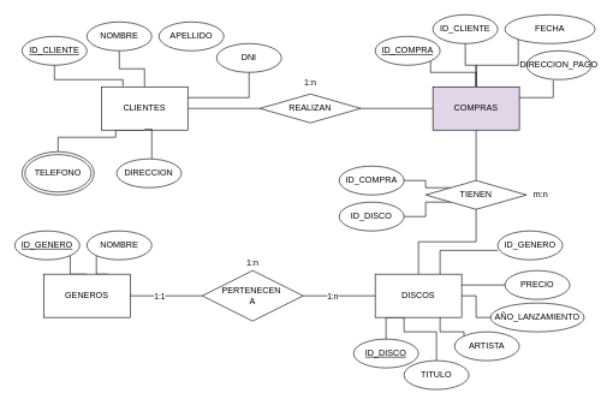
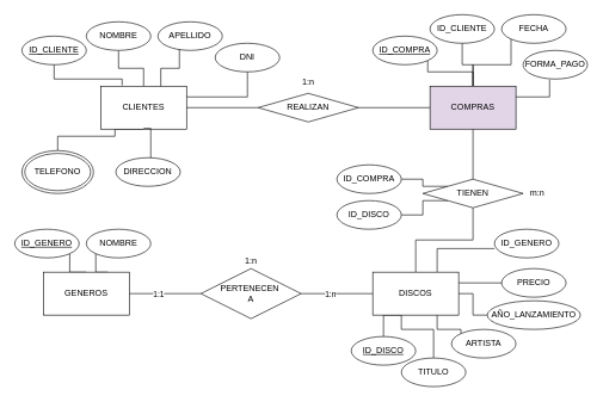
  <mxCell id="0" />
  <mxCell id="1" parent="0" />
  <mxCell id="2" value="" style="edgeStyle=orthogonalEdgeStyle;rounded=0;orthogonalLoop=1;jettySize=auto;html=1;endArrow=none;endFill=0;" parent="1" source="7" target="14" edge="1"><mxGeometry relative="1" as="geometry" /></mxCell>
+ <mxCell id="3" style="edgeStyle=orthogonalEdgeStyle;rounded=0;orthogonalLoop=1;jettySize=auto;html=1;exitX=0.7;exitY=0.033;exitDx=0;exitDy=0;entryX=0.333;entryY=0.95;entryDx=0;entryDy=0;entryPerimeter=0;exitPerimeter=0;endArrow=none;endFill=0;" parent="1" source="7" target="10" edge="1"><mxGeometry relative="1" as="geometry" /></mxCell>
  <mxCell id="4" style="edgeStyle=orthogonalEdgeStyle;rounded=0;orthogonalLoop=1;jettySize=auto;html=1;exitX=1;exitY=0.25;exitDx=0;exitDy=0;entryX=0.5;entryY=1;entryDx=0;entryDy=0;endArrow=none;endFill=0;" parent="1" source="7" target="11" edge="1"><mxGeometry relative="1" as="geometry" /></mxCell>
  <mxCell id="5" style="edgeStyle=orthogonalEdgeStyle;rounded=0;orthogonalLoop=1;jettySize=auto;html=1;exitX=0.5;exitY=0;exitDx=0;exitDy=0;entryX=0.5;entryY=1;entryDx=0;entryDy=0;endArrow=none;endFill=0;" parent="1" source="7" target="9" edge="1"><mxGeometry relative="1" as="geometry" /></mxCell>
  <mxCell id="6" style="edgeStyle=orthogonalEdgeStyle;rounded=0;orthogonalLoop=1;jettySize=auto;html=1;exitX=0.5;exitY=1;exitDx=0;exitDy=0;entryX=0.5;entryY=0;entryDx=0;entryDy=0;endArrow=none;endFill=0;" parent="1" source="7" target="54" edge="1"><mxGeometry relative="1" as="geometry"><Array as="points"><mxPoint x="160" y="180" /><mxPoint x="160" y="190" /><mxPoint x="80" y="190" /></Array></mxGeometry></mxCell>
  <mxCell id="7" value="CLIENTES" style="rounded=0;whiteSpace=wrap;html=1;" parent="1" vertex="1"><mxGeometry x="140" y="120" width="120" height="60" as="geometry" /></mxCell>
  <mxCell id="8" value="ID_CLIENTE" style="ellipse;whiteSpace=wrap;html=1;fontStyle=4" parent="1" vertex="1"><mxGeometry x="30" y="50" width="90" height="40" as="geometry" /></mxCell>
  <mxCell id="9" value="NOMBRE" style="ellipse;whiteSpace=wrap;html=1;fontStyle=0" parent="1" vertex="1"><mxGeometry x="120" y="30" width="90" height="40" as="geometry" /></mxCell>
  <mxCell id="10" value="APELLIDO" style="ellipse;whiteSpace=wrap;html=1;fontStyle=0" parent="1" vertex="1"><mxGeometry x="220" y="30" width="90" height="40" as="geometry" /></mxCell>
  <mxCell id="11" value="DNI" style="ellipse;whiteSpace=wrap;html=1;fontStyle=0" parent="1" vertex="1"><mxGeometry x="300" y="60" width="90" height="40" as="geometry" /></mxCell>
  <mxCell id="12" value="DIRECCION" style="ellipse;whiteSpace=wrap;html=1;fontStyle=0" parent="1" vertex="1"><mxGeometry x="161.25" y="220" width="90" height="40" as="geometry" /></mxCell>
  <mxCell id="13" value="" style="edgeStyle=orthogonalEdgeStyle;rounded=0;orthogonalLoop=1;jettySize=auto;html=1;endArrow=none;endFill=0;" parent="1" source="14" target="20" edge="1"><mxGeometry relative="1" as="geometry" /></mxCell>
  <mxCell id="14" value="REALIZAN" style="rhombus;whiteSpace=wrap;html=1;" parent="1" vertex="1"><mxGeometry x="360" y="130" width="140" height="40" as="geometry" /></mxCell>
  <mxCell id="15" value="" style="edgeStyle=orthogonalEdgeStyle;rounded=0;orthogonalLoop=1;jettySize=auto;html=1;endArrow=none;endFill=0;" parent="1" source="20" target="24" edge="1"><mxGeometry relative="1" as="geometry" /></mxCell>
  <mxCell id="16" style="edgeStyle=orthogonalEdgeStyle;rounded=0;orthogonalLoop=1;jettySize=auto;html=1;exitX=0.5;exitY=0;exitDx=0;exitDy=0;entryX=1;entryY=1;entryDx=0;entryDy=0;endArrow=none;endFill=0;" parent="1" source="20" target="40" edge="1"><mxGeometry relative="1" as="geometry" /></mxCell>
  <mxCell id="17" style="edgeStyle=orthogonalEdgeStyle;rounded=0;orthogonalLoop=1;jettySize=auto;html=1;exitX=0.5;exitY=0;exitDx=0;exitDy=0;entryX=0.5;entryY=1;entryDx=0;entryDy=0;endArrow=none;endFill=0;" parent="1" source="20" target="41" edge="1"><mxGeometry relative="1" as="geometry" /></mxCell>
  <mxCell id="18" style="edgeStyle=orthogonalEdgeStyle;rounded=0;orthogonalLoop=1;jettySize=auto;html=1;exitX=0.5;exitY=0;exitDx=0;exitDy=0;entryX=0;entryY=1;entryDx=0;entryDy=0;endArrow=none;endFill=0;" parent="1" source="20" target="42" edge="1"><mxGeometry relative="1" as="geometry" /></mxCell>
  <mxCell id="19" style="edgeStyle=orthogonalEdgeStyle;rounded=0;orthogonalLoop=1;jettySize=auto;html=1;exitX=1;exitY=0.25;exitDx=0;exitDy=0;entryX=0.411;entryY=1.025;entryDx=0;entryDy=0;entryPerimeter=0;endArrow=none;endFill=0;" parent="1" source="20" target="43" edge="1"><mxGeometry relative="1" as="geometry" /></mxCell>
  <mxCell id="20" value="COMPRAS" style="rounded=0;whiteSpace=wrap;html=1;fillColor=#e1d5e7;" parent="1" vertex="1"><mxGeometry x="600" y="120" width="120" height="60" as="geometry" /></mxCell>
  <mxCell id="21" value="" style="edgeStyle=orthogonalEdgeStyle;rounded=0;orthogonalLoop=1;jettySize=auto;html=1;endArrow=none;endFill=0;" parent="1" source="24" target="33" edge="1"><mxGeometry relative="1" as="geometry" /></mxCell>
  <mxCell id="22" style="edgeStyle=orthogonalEdgeStyle;rounded=0;orthogonalLoop=1;jettySize=auto;html=1;exitX=0;exitY=0;exitDx=0;exitDy=0;entryX=1;entryY=0.5;entryDx=0;entryDy=0;endArrow=none;endFill=0;" parent="1" source="24" target="44" edge="1"><mxGeometry relative="1" as="geometry"><Array as="points"><mxPoint x="590" y="260" /><mxPoint x="590" y="250" /></Array></mxGeometry></mxCell>
  <mxCell id="23" style="edgeStyle=orthogonalEdgeStyle;rounded=0;orthogonalLoop=1;jettySize=auto;html=1;exitX=0;exitY=1;exitDx=0;exitDy=0;entryX=1;entryY=0.5;entryDx=0;entryDy=0;endArrow=none;endFill=0;" parent="1" source="24" target="45" edge="1"><mxGeometry relative="1" as="geometry"><Array as="points"><mxPoint x="590" y="280" /><mxPoint x="590" y="300" /></Array></mxGeometry></mxCell>
  <mxCell id="24" value="TIENEN" style="rhombus;whiteSpace=wrap;html=1;" parent="1" vertex="1"><mxGeometry x="590" y="250" width="140" height="40" as="geometry" /></mxCell>
  <mxCell id="25" value="" style="edgeStyle=orthogonalEdgeStyle;rounded=0;orthogonalLoop=1;jettySize=auto;html=1;endArrow=none;endFill=0;" parent="1" source="33" edge="1"><mxGeometry relative="1" as="geometry"><mxPoint x="420" y="410" as="targetPoint" /></mxGeometry></mxCell>
  <mxCell id="26" value="1:n" style="edgeLabel;html=1;align=center;verticalAlign=middle;resizable=0;points=[];" vertex="1" connectable="0" parent="25"><mxGeometry x="0.293" y="4" relative="1" as="geometry"><mxPoint x="5" y="-4" as="offset" /></mxGeometry></mxCell>
  <mxCell id="27" style="edgeStyle=orthogonalEdgeStyle;rounded=0;orthogonalLoop=1;jettySize=auto;html=1;exitX=0.25;exitY=1;exitDx=0;exitDy=0;entryX=0.5;entryY=0;entryDx=0;entryDy=0;endArrow=none;endFill=0;" parent="1" source="33" target="49" edge="1"><mxGeometry relative="1" as="geometry" /></mxCell>
  <mxCell id="28" style="edgeStyle=orthogonalEdgeStyle;rounded=0;orthogonalLoop=1;jettySize=auto;html=1;exitX=0.25;exitY=1;exitDx=0;exitDy=0;entryX=0.5;entryY=0;entryDx=0;entryDy=0;endArrow=none;endFill=0;" parent="1" source="33" target="50" edge="1"><mxGeometry relative="1" as="geometry"><Array as="points"><mxPoint x="560" y="440" /><mxPoint x="560" y="460" /><mxPoint x="605" y="460" /></Array></mxGeometry></mxCell>
  <mxCell id="29" style="edgeStyle=orthogonalEdgeStyle;rounded=0;orthogonalLoop=1;jettySize=auto;html=1;exitX=0.75;exitY=1;exitDx=0;exitDy=0;entryX=0;entryY=0;entryDx=0;entryDy=0;endArrow=none;endFill=0;" parent="1" source="33" target="51" edge="1"><mxGeometry relative="1" as="geometry" /></mxCell>
  <mxCell id="30" style="edgeStyle=orthogonalEdgeStyle;rounded=0;orthogonalLoop=1;jettySize=auto;html=1;exitX=1;exitY=0.25;exitDx=0;exitDy=0;entryX=0;entryY=0.5;entryDx=0;entryDy=0;endArrow=none;endFill=0;" parent="1" source="33" target="53" edge="1"><mxGeometry relative="1" as="geometry" /></mxCell>
  <mxCell id="31" style="edgeStyle=orthogonalEdgeStyle;rounded=0;orthogonalLoop=1;jettySize=auto;html=1;exitX=1;exitY=0.5;exitDx=0;exitDy=0;entryX=0;entryY=0.5;entryDx=0;entryDy=0;endArrow=none;endFill=0;" parent="1" source="33" target="52" edge="1"><mxGeometry relative="1" as="geometry" /></mxCell>
  <mxCell id="32" style="rounded=0;orthogonalLoop=1;jettySize=auto;html=1;exitX=0.75;exitY=0;exitDx=0;exitDy=0;entryX=0;entryY=0.675;entryDx=0;entryDy=0;entryPerimeter=0;edgeStyle=orthogonalEdgeStyle;endArrow=none;endFill=0;" edge="1" parent="1" source="33" target="48"><mxGeometry relative="1" as="geometry" /></mxCell>
  <mxCell id="33" value="DISCOS" style="rounded=0;whiteSpace=wrap;html=1;" parent="1" vertex="1"><mxGeometry x="520" y="380" width="120" height="60" as="geometry" /></mxCell>
  <mxCell id="34" value="" style="edgeStyle=orthogonalEdgeStyle;rounded=0;orthogonalLoop=1;jettySize=auto;html=1;endArrow=none;endFill=0;startArrow=none;startFill=0;" parent="1" source="36" target="39" edge="1"><mxGeometry relative="1" as="geometry" /></mxCell>
  <mxCell id="35" value="1:1" style="edgeLabel;html=1;align=center;verticalAlign=middle;resizable=0;points=[];" vertex="1" connectable="0" parent="34"><mxGeometry x="0.2" y="1" relative="1" as="geometry"><mxPoint y="-1" as="offset" /></mxGeometry></mxCell>
  <mxCell id="36" value="PERTENECEN&amp;nbsp;&lt;br&gt;A" style="rhombus;whiteSpace=wrap;html=1;" parent="1" vertex="1"><mxGeometry x="280" y="375" width="140" height="70" as="geometry" /></mxCell>
  <mxCell id="37" style="edgeStyle=orthogonalEdgeStyle;rounded=0;orthogonalLoop=1;jettySize=auto;html=1;exitX=0.5;exitY=0;exitDx=0;exitDy=0;entryX=1;entryY=1;entryDx=0;entryDy=0;endArrow=none;endFill=0;" parent="1" source="39" target="46" edge="1"><mxGeometry relative="1" as="geometry" /></mxCell>
  <mxCell id="38" style="edgeStyle=orthogonalEdgeStyle;rounded=0;orthogonalLoop=1;jettySize=auto;html=1;exitX=0.75;exitY=0;exitDx=0;exitDy=0;entryX=0;entryY=1;entryDx=0;entryDy=0;endArrow=none;endFill=0;" parent="1" source="39" target="47" edge="1"><mxGeometry relative="1" as="geometry" /></mxCell>
  <mxCell id="39" value="GENEROS" style="rounded=0;whiteSpace=wrap;html=1;" parent="1" vertex="1"><mxGeometry x="60" y="380" width="120" height="60" as="geometry" /></mxCell>
  <mxCell id="40" value="ID_COMPRA" style="ellipse;whiteSpace=wrap;html=1;fontStyle=4" parent="1" vertex="1"><mxGeometry x="520" y="50" width="90" height="40" as="geometry" /></mxCell>
  <mxCell id="41" value="ID_CLIENTE" style="ellipse;whiteSpace=wrap;html=1;fontStyle=0" parent="1" vertex="1"><mxGeometry x="600" y="20" width="90" height="40" as="geometry" /></mxCell>
- <mxCell id="42" value="FECHA" style="ellipse;whiteSpace=wrap;html=1;fontStyle=0" parent="1" vertex="1"><mxGeometry x="700" y="20" width="125" height="40" as="geometry" /></mxCell>
- <mxCell id="43" value="DIRECCION_PAGO" style="ellipse;whiteSpace=wrap;html=1;fontStyle=0" parent="1" vertex="1"><mxGeometry x="730" y="70" width="90" height="40" as="geometry" /></mxCell>
+ <mxCell id="42" value="FECHA" style="ellipse;whiteSpace=wrap;html=1;fontStyle=0" parent="1" vertex="1"><mxGeometry x="700" y="20" width="90" height="40" as="geometry" /></mxCell>
+ <mxCell id="43" value="FORMA_PAGO" style="ellipse;whiteSpace=wrap;html=1;fontStyle=0" parent="1" vertex="1"><mxGeometry x="730" y="70" width="90" height="40" as="geometry" /></mxCell>
  <mxCell id="44" value="ID_COMPRA" style="ellipse;whiteSpace=wrap;html=1;fontStyle=0" parent="1" vertex="1"><mxGeometry x="470" y="230" width="90" height="40" as="geometry" /></mxCell>
  <mxCell id="45" value="ID_DISCO" style="ellipse;whiteSpace=wrap;html=1;fontStyle=0" parent="1" vertex="1"><mxGeometry x="470" y="280" width="90" height="40" as="geometry" /></mxCell>
  <mxCell id="46" value="ID_GENERO" style="ellipse;whiteSpace=wrap;html=1;fontStyle=4" parent="1" vertex="1"><mxGeometry x="20" y="320" width="90" height="40" as="geometry" /></mxCell>
  <mxCell id="47" value="NOMBRE" style="ellipse;whiteSpace=wrap;html=1;fontStyle=0" parent="1" vertex="1"><mxGeometry x="120" y="320" width="90" height="40" as="geometry" /></mxCell>
  <mxCell id="48" value="ID_GENERO" style="ellipse;whiteSpace=wrap;html=1;fontStyle=0" parent="1" vertex="1"><mxGeometry x="690" y="320" width="90" height="40" as="geometry" /></mxCell>
  <mxCell id="49" value="ID_DISCO" style="ellipse;whiteSpace=wrap;html=1;fontStyle=4" parent="1" vertex="1"><mxGeometry x="490" y="470" width="90" height="40" as="geometry" /></mxCell>
  <mxCell id="50" value="TITULO" style="ellipse;whiteSpace=wrap;html=1;fontStyle=0" parent="1" vertex="1"><mxGeometry x="560" y="500" width="90" height="40" as="geometry" /></mxCell>
  <mxCell id="51" value="ARTISTA" style="ellipse;whiteSpace=wrap;html=1;fontStyle=0" parent="1" vertex="1"><mxGeometry x="630" y="460" width="90" height="40" as="geometry" /></mxCell>
  <mxCell id="52" value="AÑO_LANZAMIENTO" style="ellipse;whiteSpace=wrap;html=1;fontStyle=0" parent="1" vertex="1"><mxGeometry x="680" y="420" width="130" height="40" as="geometry" /></mxCell>
  <mxCell id="53" value="PRECIO" style="ellipse;whiteSpace=wrap;html=1;fontStyle=0" parent="1" vertex="1"><mxGeometry x="700" y="375" width="90" height="40" as="geometry" /></mxCell>
  <mxCell id="54" value="TELEFONO" style="ellipse;shape=doubleEllipse;whiteSpace=wrap;html=1;" parent="1" vertex="1"><mxGeometry x="30" y="210" width="100" height="60" as="geometry" /></mxCell>
  <mxCell id="55" style="edgeStyle=orthogonalEdgeStyle;rounded=0;orthogonalLoop=1;jettySize=auto;html=1;exitX=0.5;exitY=1;exitDx=0;exitDy=0;endArrow=none;endFill=0;" parent="1" edge="1"><mxGeometry relative="1" as="geometry"><mxPoint x="200" y="179" as="sourcePoint" /><mxPoint x="210" y="220" as="targetPoint" /><Array as="points"><mxPoint x="210" y="179" /><mxPoint x="210" y="221" /></Array></mxGeometry></mxCell>
  <mxCell id="56" style="edgeStyle=orthogonalEdgeStyle;rounded=0;orthogonalLoop=1;jettySize=auto;html=1;exitX=0.25;exitY=0;exitDx=0;exitDy=0;entryX=0.5;entryY=1;entryDx=0;entryDy=0;endArrow=none;endFill=0;" parent="1" edge="1" target="8"><mxGeometry relative="1" as="geometry"><mxPoint x="170" y="119" as="sourcePoint" /><mxPoint x="105" y="90" as="targetPoint" /><Array as="points"><mxPoint x="170" y="110" /><mxPoint x="75" y="110" /></Array></mxGeometry></mxCell>
  <mxCell id="57" value="1:n" style="text;html=1;strokeColor=none;fillColor=none;align=center;verticalAlign=middle;whiteSpace=wrap;rounded=0;" parent="1" vertex="1"><mxGeometry x="400" y="100" width="60" height="30" as="geometry" /></mxCell>
  <mxCell id="58" value="m:n" style="text;html=1;strokeColor=none;fillColor=none;align=center;verticalAlign=middle;whiteSpace=wrap;rounded=0;" parent="1" vertex="1"><mxGeometry x="720" y="255" width="60" height="30" as="geometry" /></mxCell>
  <mxCell id="59" value="1:n" style="text;html=1;strokeColor=none;fillColor=none;align=center;verticalAlign=middle;whiteSpace=wrap;rounded=0;" parent="1" vertex="1"><mxGeometry x="320" y="350" width="60" height="30" as="geometry" /></mxCell>
